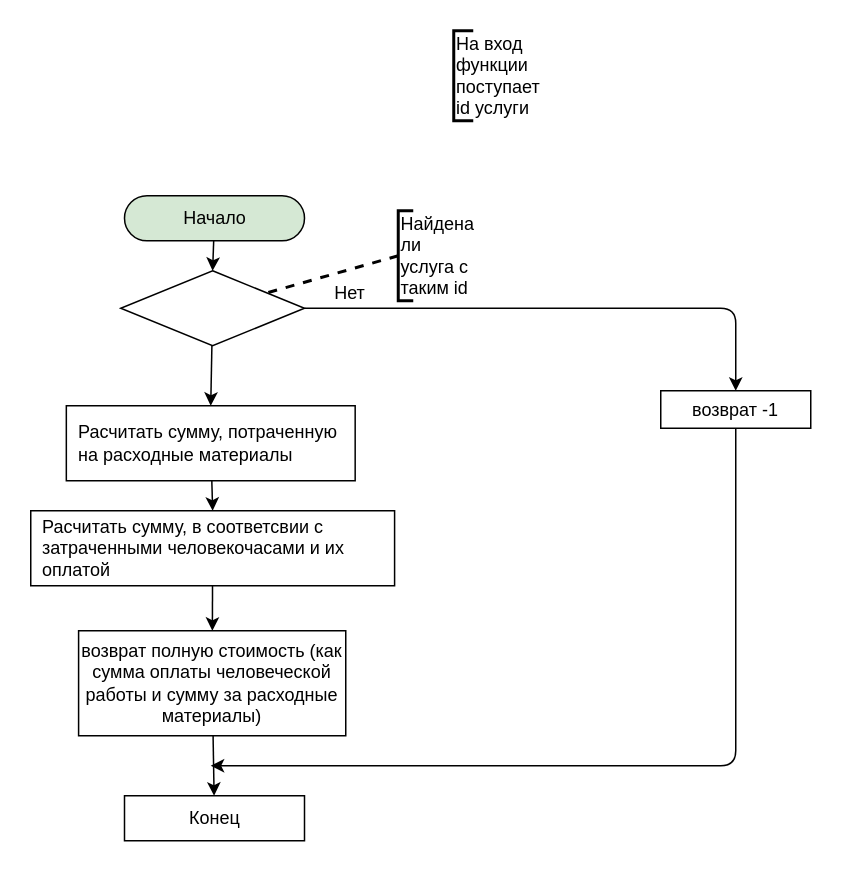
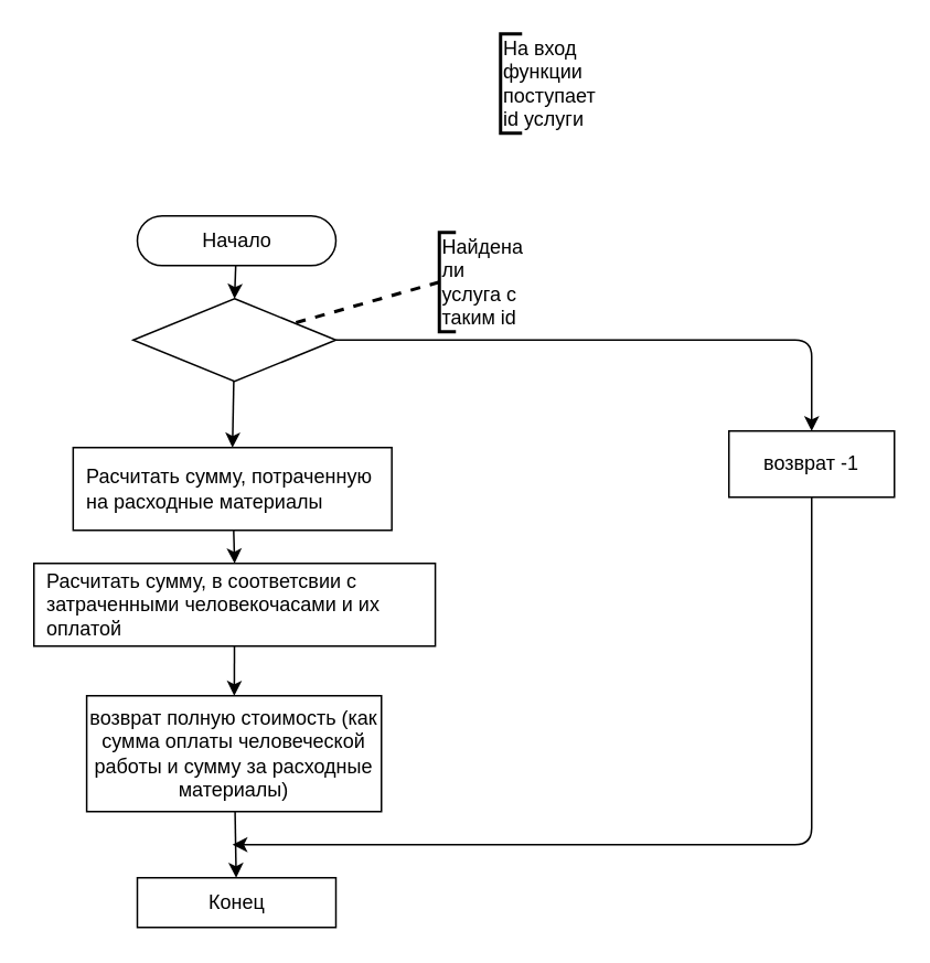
  <mxCell id="0" />
  <mxCell id="1" parent="0" />
  <mxCell id="2" style="edgeStyle=none;html=1;entryX=0.5;entryY=0;entryDx=0;entryDy=0;" parent="1" source="9" target="7" edge="1"><mxGeometry relative="1" as="geometry"><mxPoint x="143" y="380" as="sourcePoint" /></mxGeometry></mxCell>
- <mxCell id="3" value="Начало" style="rounded=1;whiteSpace=wrap;html=1;arcSize=50;fillColor=#d5e8d4;" parent="1" vertex="1"><mxGeometry x="82.5" y="130" width="120" height="30" as="geometry" /></mxCell>
+ <mxCell id="3" value="Начало" style="rounded=1;whiteSpace=wrap;html=1;arcSize=50;" parent="1" vertex="1"><mxGeometry x="82.5" y="130" width="120" height="30" as="geometry" /></mxCell>
  <mxCell id="4" value="Конец" style="whiteSpace=wrap;html=1;arcSize=50;rounded=0;" parent="1" vertex="1"><mxGeometry x="82.5" y="530" width="120" height="30" as="geometry" /></mxCell>
  <mxCell id="5" value="&lt;span style=&quot;color: rgb(0, 0, 0); text-align: center; text-wrap-mode: wrap;&quot;&gt;На вход функции поступает id услуги&lt;/span&gt;" style="strokeWidth=2;html=1;shape=mxgraph.flowchart.annotation_1;align=left;pointerEvents=1;" parent="1" vertex="1"><mxGeometry x="302" y="20" width="13" height="60" as="geometry" /></mxCell>
  <mxCell id="6" style="edgeStyle=none;html=1;entryX=0.5;entryY=0;entryDx=0;entryDy=0;" parent="1" source="7" target="15" edge="1"><mxGeometry relative="1" as="geometry" /></mxCell>
  <mxCell id="7" value="Расчитать сумму, потраченную на расходные материалы" style="rounded=0;whiteSpace=wrap;align=left;spacing=8;labelBackgroundColor=none;fontColor=default;" parent="1" vertex="1"><mxGeometry x="43.72" y="270" width="192.56" height="50" as="geometry" /></mxCell>
  <mxCell id="8" value="" style="edgeStyle=none;html=1;entryX=0.5;entryY=0;entryDx=0;entryDy=0;" parent="1" source="3" target="9" edge="1"><mxGeometry relative="1" as="geometry"><mxPoint x="143" y="160" as="sourcePoint" /><mxPoint x="143" y="250" as="targetPoint" /></mxGeometry></mxCell>
  <mxCell id="9" value="" style="rhombus;whiteSpace=wrap;html=1;" parent="1" vertex="1"><mxGeometry x="80" y="180" width="122.5" height="50" as="geometry" /></mxCell>
  <mxCell id="10" value="" style="endArrow=none;dashed=1;html=1;strokeWidth=2;exitX=0;exitY=0.5;exitDx=0;exitDy=0;exitPerimeter=0;" parent="1" source="11" target="9" edge="1"><mxGeometry width="50" height="50" relative="1" as="geometry"><mxPoint x="90" y="268" as="sourcePoint" /><mxPoint x="215" y="262" as="targetPoint" /></mxGeometry></mxCell>
  <mxCell id="11" value="&lt;span style=&quot;color: rgb(0, 0, 0); text-align: center; text-wrap-mode: wrap;&quot;&gt;Найдена ли услуга с таким id&lt;/span&gt;" style="strokeWidth=2;html=1;shape=mxgraph.flowchart.annotation_1;align=left;pointerEvents=1;" parent="1" vertex="1"><mxGeometry x="265" y="140" width="10" height="60" as="geometry" /></mxCell>
- <mxCell id="12" value="Нет" style="text;html=1;align=center;verticalAlign=middle;whiteSpace=wrap;rounded=0;" parent="1" vertex="1"><mxGeometry x="202.5" y="180" width="60" height="30" as="geometry" /></mxCell>
  <mxCell id="13" style="edgeStyle=orthogonalEdgeStyle;html=1;exitX=0.5;exitY=1;exitDx=0;exitDy=0;" parent="1" source="17" edge="1"><mxGeometry relative="1" as="geometry"><mxPoint x="337" y="275" as="sourcePoint" /><mxPoint x="140" y="510" as="targetPoint" /><Array as="points"><mxPoint x="490" y="510" /><mxPoint x="141" y="510" /></Array></mxGeometry></mxCell>
  <mxCell id="14" style="edgeStyle=none;html=1;" parent="1" source="15" target="19" edge="1"><mxGeometry relative="1" as="geometry" /></mxCell>
  <mxCell id="15" value="Расчитать сумму, в соответсвии с затраченными человекочасами и их оплатой" style="rounded=0;whiteSpace=wrap;align=left;spacing=8;labelBackgroundColor=none;fontColor=default;" parent="1" vertex="1"><mxGeometry x="20" y="340" width="242.56" height="50" as="geometry" /></mxCell>
  <mxCell id="16" value="" style="edgeStyle=orthogonalEdgeStyle;html=1;exitX=1;exitY=0.5;exitDx=0;exitDy=0;" parent="1" source="9" target="17" edge="1"><mxGeometry relative="1" as="geometry"><mxPoint x="198" y="205" as="sourcePoint" /><mxPoint x="490" y="750" as="targetPoint" /></mxGeometry></mxCell>
- <mxCell id="17" value="возврат -1" style="rounded=0;whiteSpace=wrap;html=1;" parent="1" vertex="1"><mxGeometry x="440" y="260" width="100" height="25" as="geometry" /></mxCell>
+ <mxCell id="17" value="возврат -1" style="rounded=0;whiteSpace=wrap;html=1;" parent="1" vertex="1"><mxGeometry x="440" y="260" width="100" height="40" as="geometry" /></mxCell>
  <mxCell id="18" style="edgeStyle=none;html=1;" parent="1" source="19" target="4" edge="1"><mxGeometry relative="1" as="geometry" /></mxCell>
  <mxCell id="19" value="возврат полную стоимость (как сумма оплаты человеческой работы и сумму за расходные материалы)" style="rounded=0;whiteSpace=wrap;html=1;" parent="1" vertex="1"><mxGeometry x="51.9" y="420" width="178.1" height="70" as="geometry" /></mxCell>
